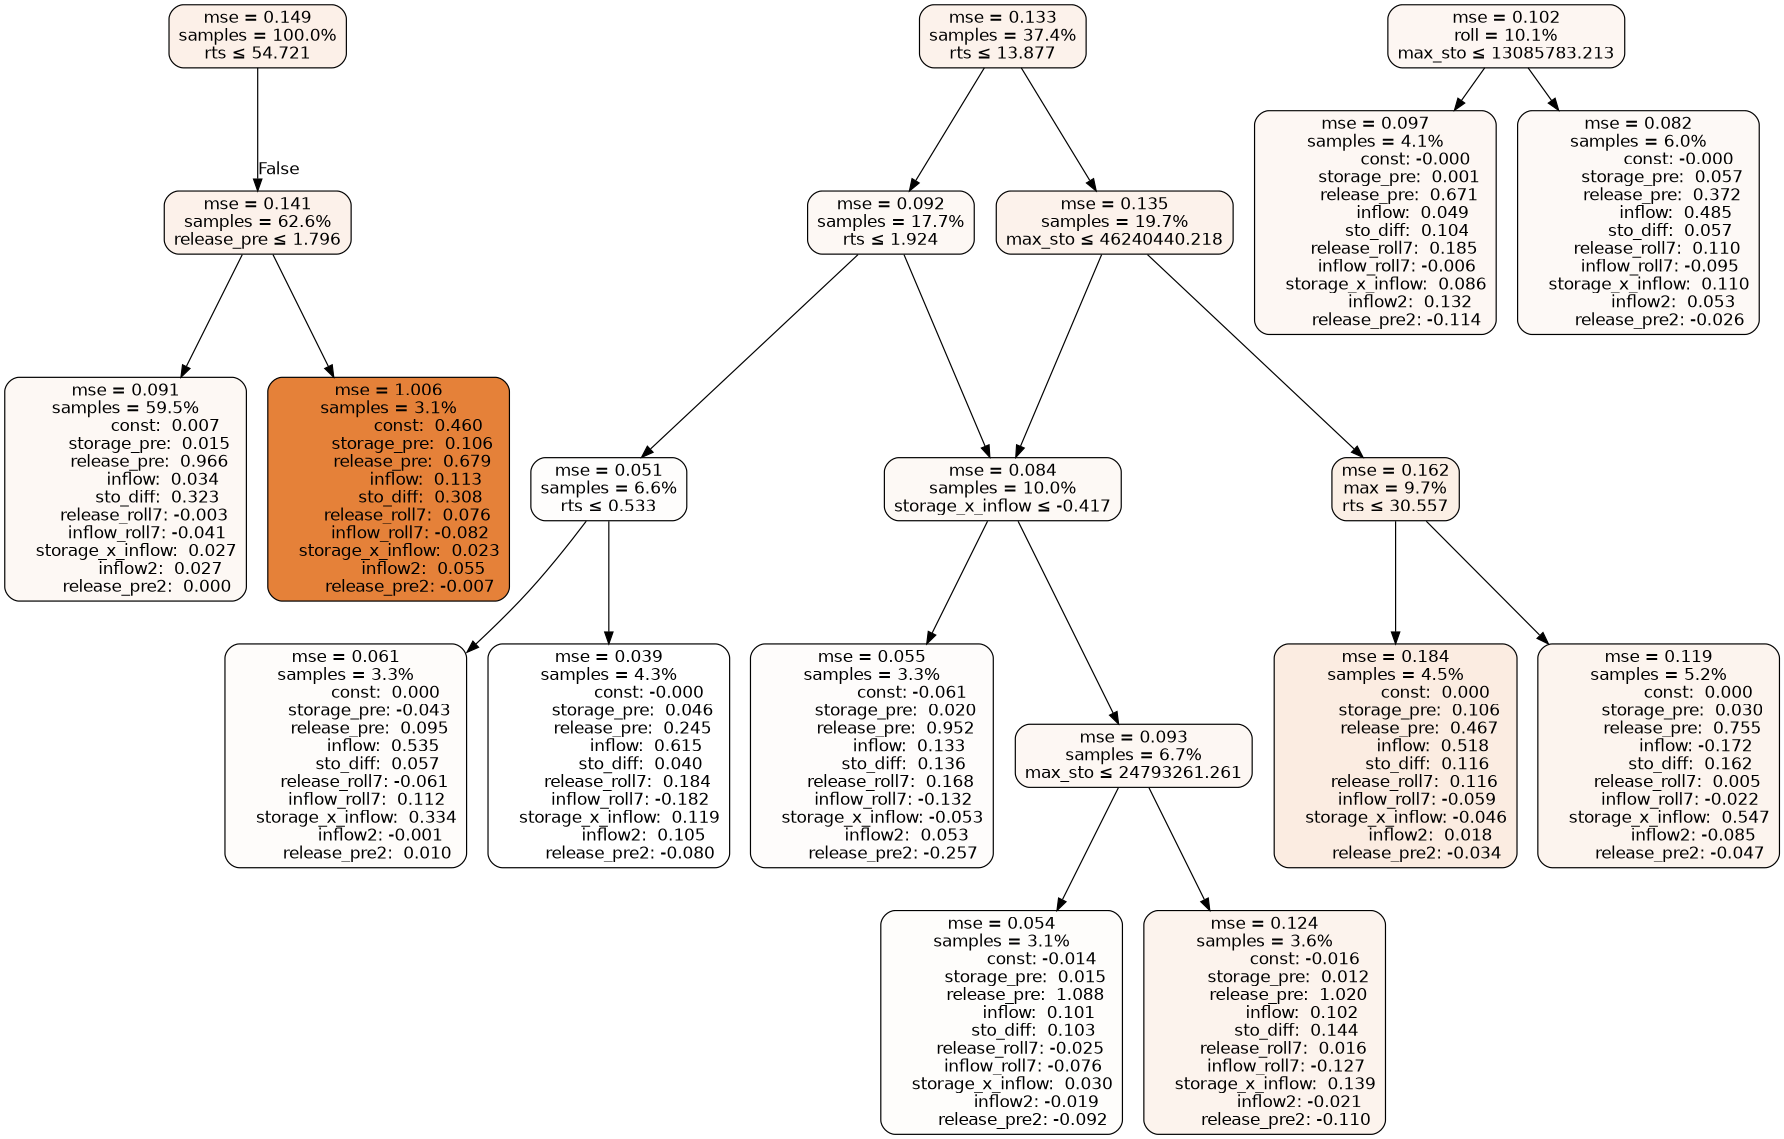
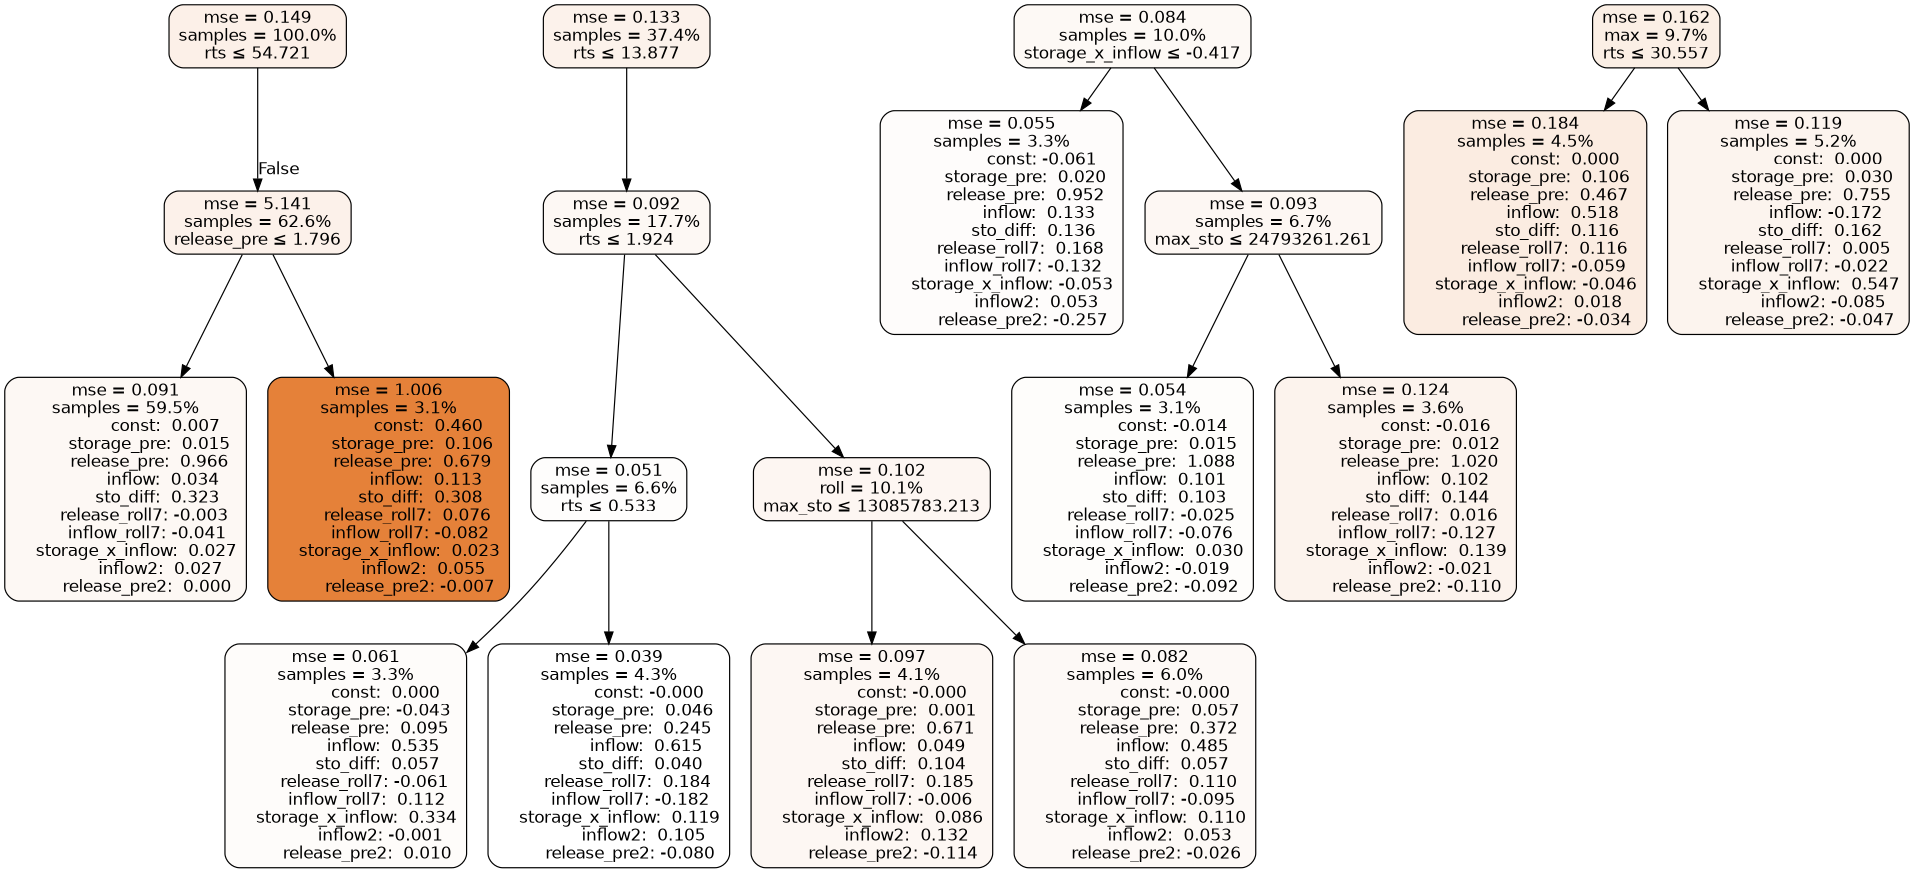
  digraph {
    node [color=black fillcolor="#fcf2eb" fontname=helvetica shape=rectangle style="filled, rounded"]
    edge [fontname=helvetica]
    n1 [fillcolor="#fcf0e8" label="mse = 0.149\nsamples = 100.0%\nrts &le; 54.721"]
-   n2 [fillcolor="#fcf1ea" label="mse = 0.141\nsamples = 62.6%\nrelease_pre &le; 1.796"]
+   n2 [fillcolor="#fcf1ea" label="mse = 5.141\nsamples = 62.6%\nrelease_pre &le; 1.796"]
    n3 [label="mse = 0.133\nsamples = 37.4%\nrts &le; 13.877"]
    n4 [fillcolor="#fdf8f4" label="mse = 0.092\nsamples = 17.7%\nrts &le; 1.924"]
-   n5 [label="mse = 0.135\nsamples = 19.7%\nmax_sto &le; 46240440.218"]
    n6 [fillcolor="#fdf8f4" label="mse = 0.091\nsamples = 59.5%\n               const:  0.007\n         storage_pre:  0.015\n         release_pre:  0.966\n              inflow:  0.034\n            sto_diff:  0.323\n       release_roll7: -0.003\n        inflow_roll7: -0.041\n    storage_x_inflow:  0.027\n             inflow2:  0.027\n        release_pre2:  0.000"]
    n7 [fillcolor="#e58139" label="mse = 1.006\nsamples = 3.1%\n               const:  0.460\n         storage_pre:  0.106\n         release_pre:  0.679\n              inflow:  0.113\n            sto_diff:  0.308\n       release_roll7:  0.076\n        inflow_roll7: -0.082\n    storage_x_inflow:  0.023\n             inflow2:  0.055\n        release_pre2: -0.007"]
    n8 [fillcolor="#fefdfc" label="mse = 0.051\nsamples = 6.6%\nrts &le; 0.533"]
    n9 [fillcolor="#fdf6f2" label="mse = 0.102\nroll = 10.1%\nmax_sto &le; 13085783.213"]
    n10 [fillcolor="#fdf9f5" label="mse = 0.084\nsamples = 10.0%\nstorage_x_inflow &le; -0.417"]
    n11 [fillcolor="#fbefe5" label="mse = 0.162\nmax = 9.7%\nrts &le; 30.557"]
    n12 [fillcolor="#fefcfa" label="mse = 0.061\nsamples = 3.3%\n               const:  0.000\n         storage_pre: -0.043\n         release_pre:  0.095\n              inflow:  0.535\n            sto_diff:  0.057\n       release_roll7: -0.061\n        inflow_roll7:  0.112\n    storage_x_inflow:  0.334\n             inflow2: -0.001\n        release_pre2:  0.010"]
    n13 [fillcolor="#ffffff" label="mse = 0.039\nsamples = 4.3%\n               const: -0.000\n         storage_pre:  0.046\n         release_pre:  0.245\n              inflow:  0.615\n            sto_diff:  0.040\n       release_roll7:  0.184\n        inflow_roll7: -0.182\n    storage_x_inflow:  0.119\n             inflow2:  0.105\n        release_pre2: -0.080"]
    n14 [fillcolor="#fdf7f3" label="mse = 0.097\nsamples = 4.1%\n               const: -0.000\n         storage_pre:  0.001\n         release_pre:  0.671\n              inflow:  0.049\n            sto_diff:  0.104\n       release_roll7:  0.185\n        inflow_roll7: -0.006\n    storage_x_inflow:  0.086\n             inflow2:  0.132\n        release_pre2: -0.114"]
    n15 [fillcolor="#fdf9f6" label="mse = 0.082\nsamples = 6.0%\n               const: -0.000\n         storage_pre:  0.057\n         release_pre:  0.372\n              inflow:  0.485\n            sto_diff:  0.057\n       release_roll7:  0.110\n        inflow_roll7: -0.095\n    storage_x_inflow:  0.110\n             inflow2:  0.053\n        release_pre2: -0.026"]
    n16 [fillcolor="#fefcfb" label="mse = 0.055\nsamples = 3.3%\n               const: -0.061\n         storage_pre:  0.020\n         release_pre:  0.952\n              inflow:  0.133\n            sto_diff:  0.136\n       release_roll7:  0.168\n        inflow_roll7: -0.132\n    storage_x_inflow: -0.053\n             inflow2:  0.053\n        release_pre2: -0.257"]
    n17 [fillcolor="#fdf7f3" label="mse = 0.093\nsamples = 6.7%\nmax_sto &le; 24793261.261"]
    n18 [fillcolor="#fbece1" label="mse = 0.184\nsamples = 4.5%\n               const:  0.000\n         storage_pre:  0.106\n         release_pre:  0.467\n              inflow:  0.518\n            sto_diff:  0.116\n       release_roll7:  0.116\n        inflow_roll7: -0.059\n    storage_x_inflow: -0.046\n             inflow2:  0.018\n        release_pre2: -0.034"]
    n19 [fillcolor="#fcf4ee" label="mse = 0.119\nsamples = 5.2%\n               const:  0.000\n         storage_pre:  0.030\n         release_pre:  0.755\n              inflow: -0.172\n            sto_diff:  0.162\n       release_roll7:  0.005\n        inflow_roll7: -0.022\n    storage_x_inflow:  0.547\n             inflow2: -0.085\n        release_pre2: -0.047"]
    n20 [fillcolor="#fefdfb" label="mse = 0.054\nsamples = 3.1%\n               const: -0.014\n         storage_pre:  0.015\n         release_pre:  1.088\n              inflow:  0.101\n            sto_diff:  0.103\n       release_roll7: -0.025\n        inflow_roll7: -0.076\n    storage_x_inflow:  0.030\n             inflow2: -0.019\n        release_pre2: -0.092"]
    n21 [fillcolor="#fcf3ed" label="mse = 0.124\nsamples = 3.6%\n               const: -0.016\n         storage_pre:  0.012\n         release_pre:  1.020\n              inflow:  0.102\n            sto_diff:  0.144\n       release_roll7:  0.016\n        inflow_roll7: -0.127\n    storage_x_inflow:  0.139\n             inflow2: -0.021\n        release_pre2: -0.110"]
    n1 -> n2 [headlabel=False labelangle=-45 labeldistance=2.5]
    n2 -> n6
    n2 -> n7
    n3 -> n4
-   n3 -> n5
    n4 -> n8
-   n4 -> n10
-   n5 -> n10
-   n5 -> n11
+   n4 -> n9
    n8 -> n12
    n8 -> n13
    n9 -> n14
    n9 -> n15
    n10 -> n16
    n10 -> n17
    n11 -> n18
    n11 -> n19
    n17 -> n20
    n17 -> n21
  }
